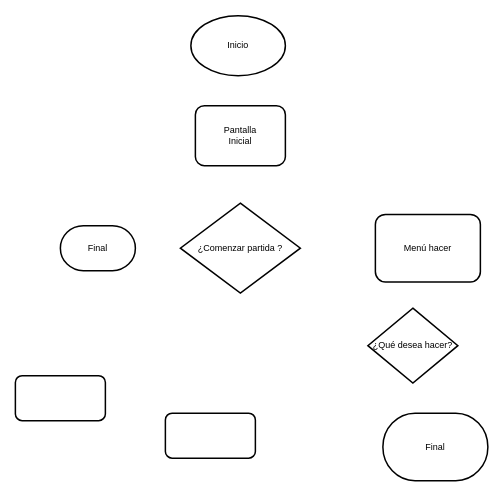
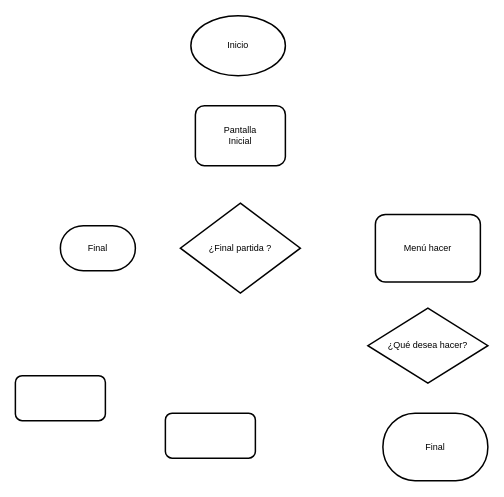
  <mxCell id="0" />
  <mxCell id="1" parent="0" />
  <mxCell id="2" value="&lt;div&gt;Pantalla &lt;br&gt;&lt;/div&gt;&lt;div&gt;Inicial &lt;br&gt;&lt;/div&gt;" style="rounded=1;whiteSpace=wrap;html=1;strokeWidth=2;" vertex="1" parent="1"><mxGeometry x="260" y="140" width="120" height="80" as="geometry" /></mxCell>
  <mxCell id="3" value="Inicio " style="ellipse;whiteSpace=wrap;html=1;strokeWidth=2;" vertex="1" parent="1"><mxGeometry x="254" y="20" width="126" height="80" as="geometry" /></mxCell>
- <mxCell id="4" value="¿Comenzar partida ?" style="rhombus;whiteSpace=wrap;html=1;strokeWidth=2;" vertex="1" parent="1"><mxGeometry x="240" y="270" width="160" height="120" as="geometry" /></mxCell>
+ <mxCell id="4" value="¿Final partida ?" style="rhombus;whiteSpace=wrap;html=1;strokeWidth=2;" vertex="1" parent="1"><mxGeometry x="240" y="270" width="160" height="120" as="geometry" /></mxCell>
  <mxCell id="5" value="Final " style="strokeWidth=2;html=1;shape=mxgraph.flowchart.terminator;whiteSpace=wrap;" vertex="1" parent="1"><mxGeometry x="80" y="300" width="100" height="60" as="geometry" /></mxCell>
  <mxCell id="6" value="Menú hacer " style="rounded=1;whiteSpace=wrap;html=1;strokeWidth=2;" vertex="1" parent="1"><mxGeometry x="500" y="285" width="140" height="90" as="geometry" /></mxCell>
- <mxCell id="7" value="¿Qué desea hacer?" style="rhombus;whiteSpace=wrap;html=1;strokeWidth=2;" vertex="1" parent="1"><mxGeometry x="490" y="410" width="120" height="100" as="geometry" /></mxCell>
+ <mxCell id="7" value="¿Qué desea hacer?" style="rhombus;whiteSpace=wrap;html=1;strokeWidth=2;" vertex="1" parent="1"><mxGeometry x="490" y="410" width="160" height="100" as="geometry" /></mxCell>
  <mxCell id="8" value="" style="rounded=1;whiteSpace=wrap;html=1;strokeWidth=2;" vertex="1" parent="1"><mxGeometry x="20" y="500" width="120" height="60" as="geometry" /></mxCell>
  <mxCell id="9" value="" style="rounded=1;whiteSpace=wrap;html=1;strokeWidth=2;" vertex="1" parent="1"><mxGeometry x="220" y="550" width="120" height="60" as="geometry" /></mxCell>
  <mxCell id="10" value="Final " style="strokeWidth=2;html=1;shape=mxgraph.flowchart.terminator;whiteSpace=wrap;" vertex="1" parent="1"><mxGeometry x="510" y="550" width="140" height="90" as="geometry" /></mxCell>
